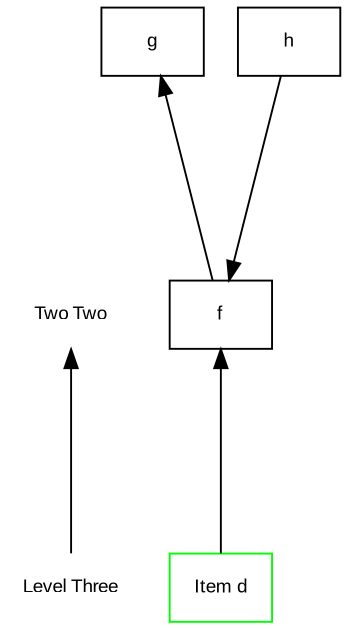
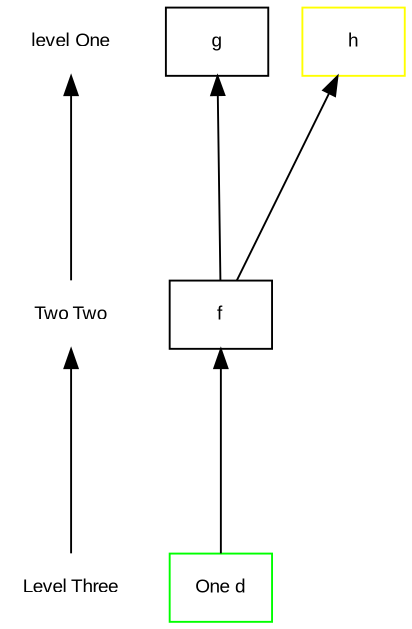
  digraph {
    concentrate=true
    rankdir=BT
    ranksep=1.5
    node [fontname=Arial fontsize=10 shape=plaintext]
    edge [fontname=Arial fontsize=8]
    "Level Three" [color=YELLOW]
-   n2 [color=GREEN label="Item d" shape=ELLIPSE]
+   n2 [color=GREEN label="One d" shape=ELLIPSE]
    n3 [label="Two Two"]
    n4 [color=BLACK label=f shape=TRIANGLE]
+   "level One"
    n6 [color=black label=g shape=HEXAGON]
-   n7 [color=black label=h shape=HEXAGON]
+   n7 [color=YELLOW label=h shape=HEXAGON]
    subgraph sub_1 {
      rank=same
      "Level Three"
      n2
    }
    subgraph sub_2 {
      rank=same
      n3
      n4
    }
    subgraph sub_3 {
      rank=same
+     "level One"
      n6
      n7
    }
    "Level Three" -> n3
    n2 -> n4
+   n3 -> "level One"
    n4 -> n6
-   n7 -> n4
+   n4 -> n7
  }
